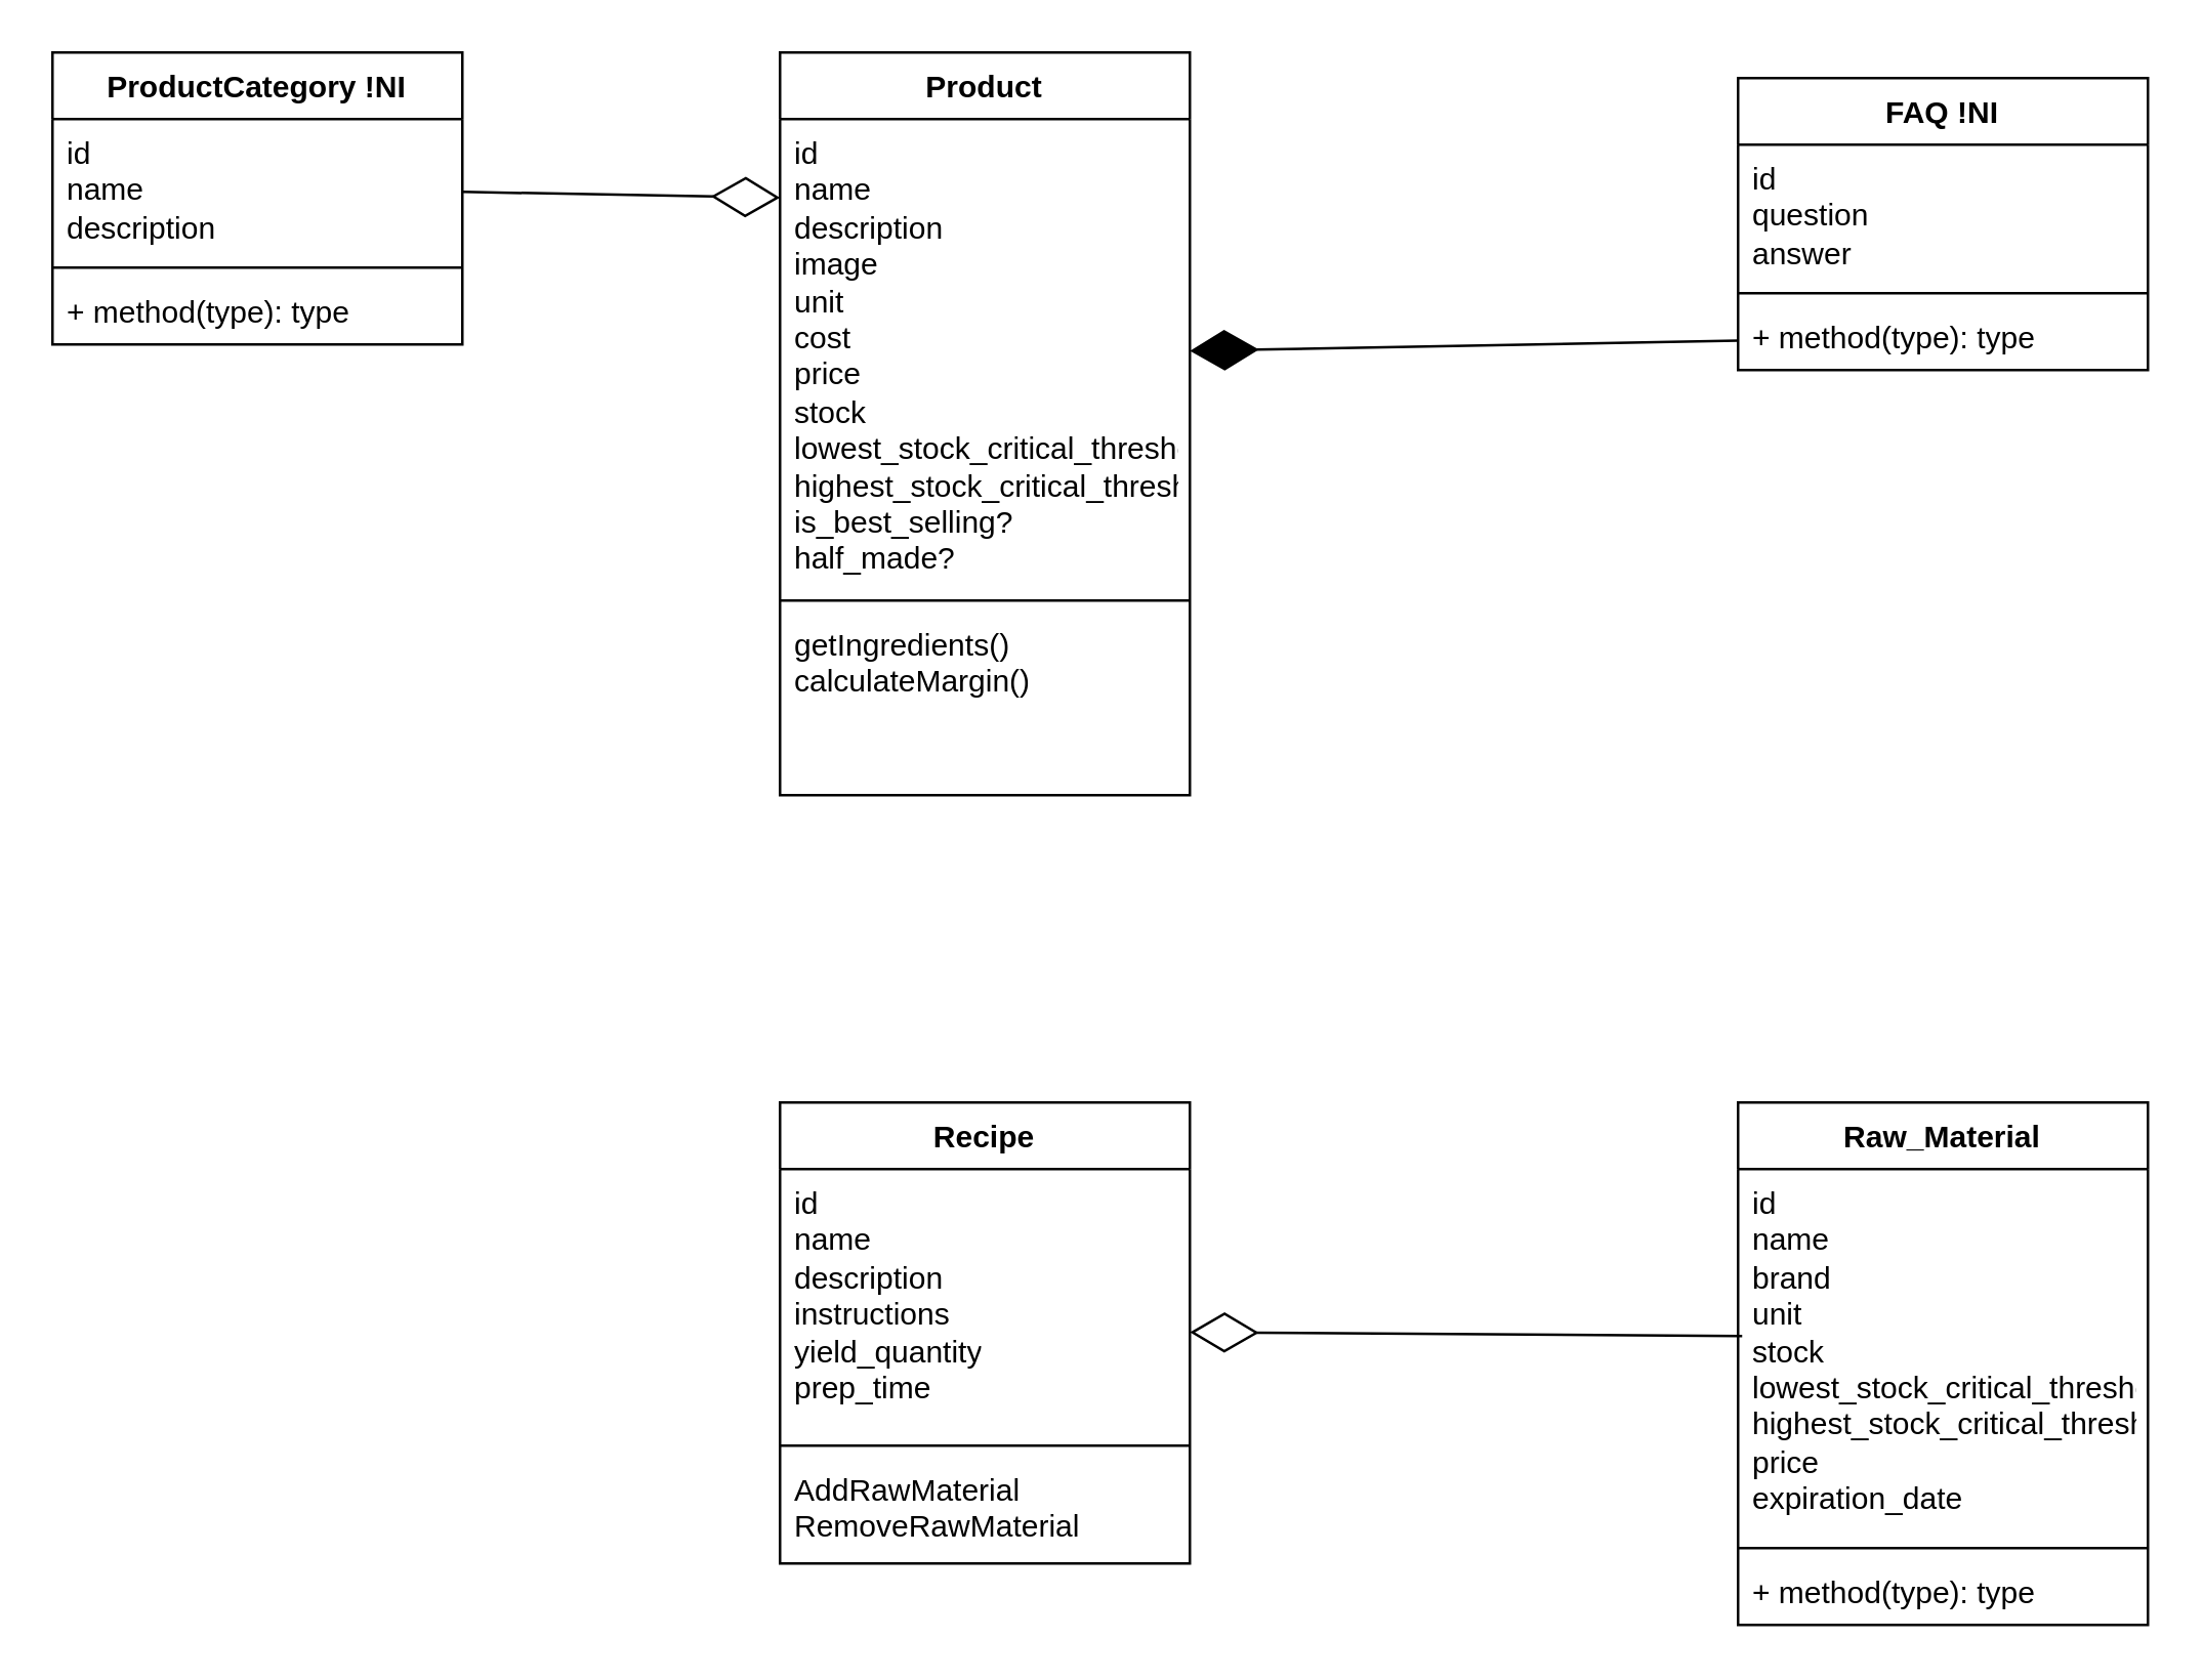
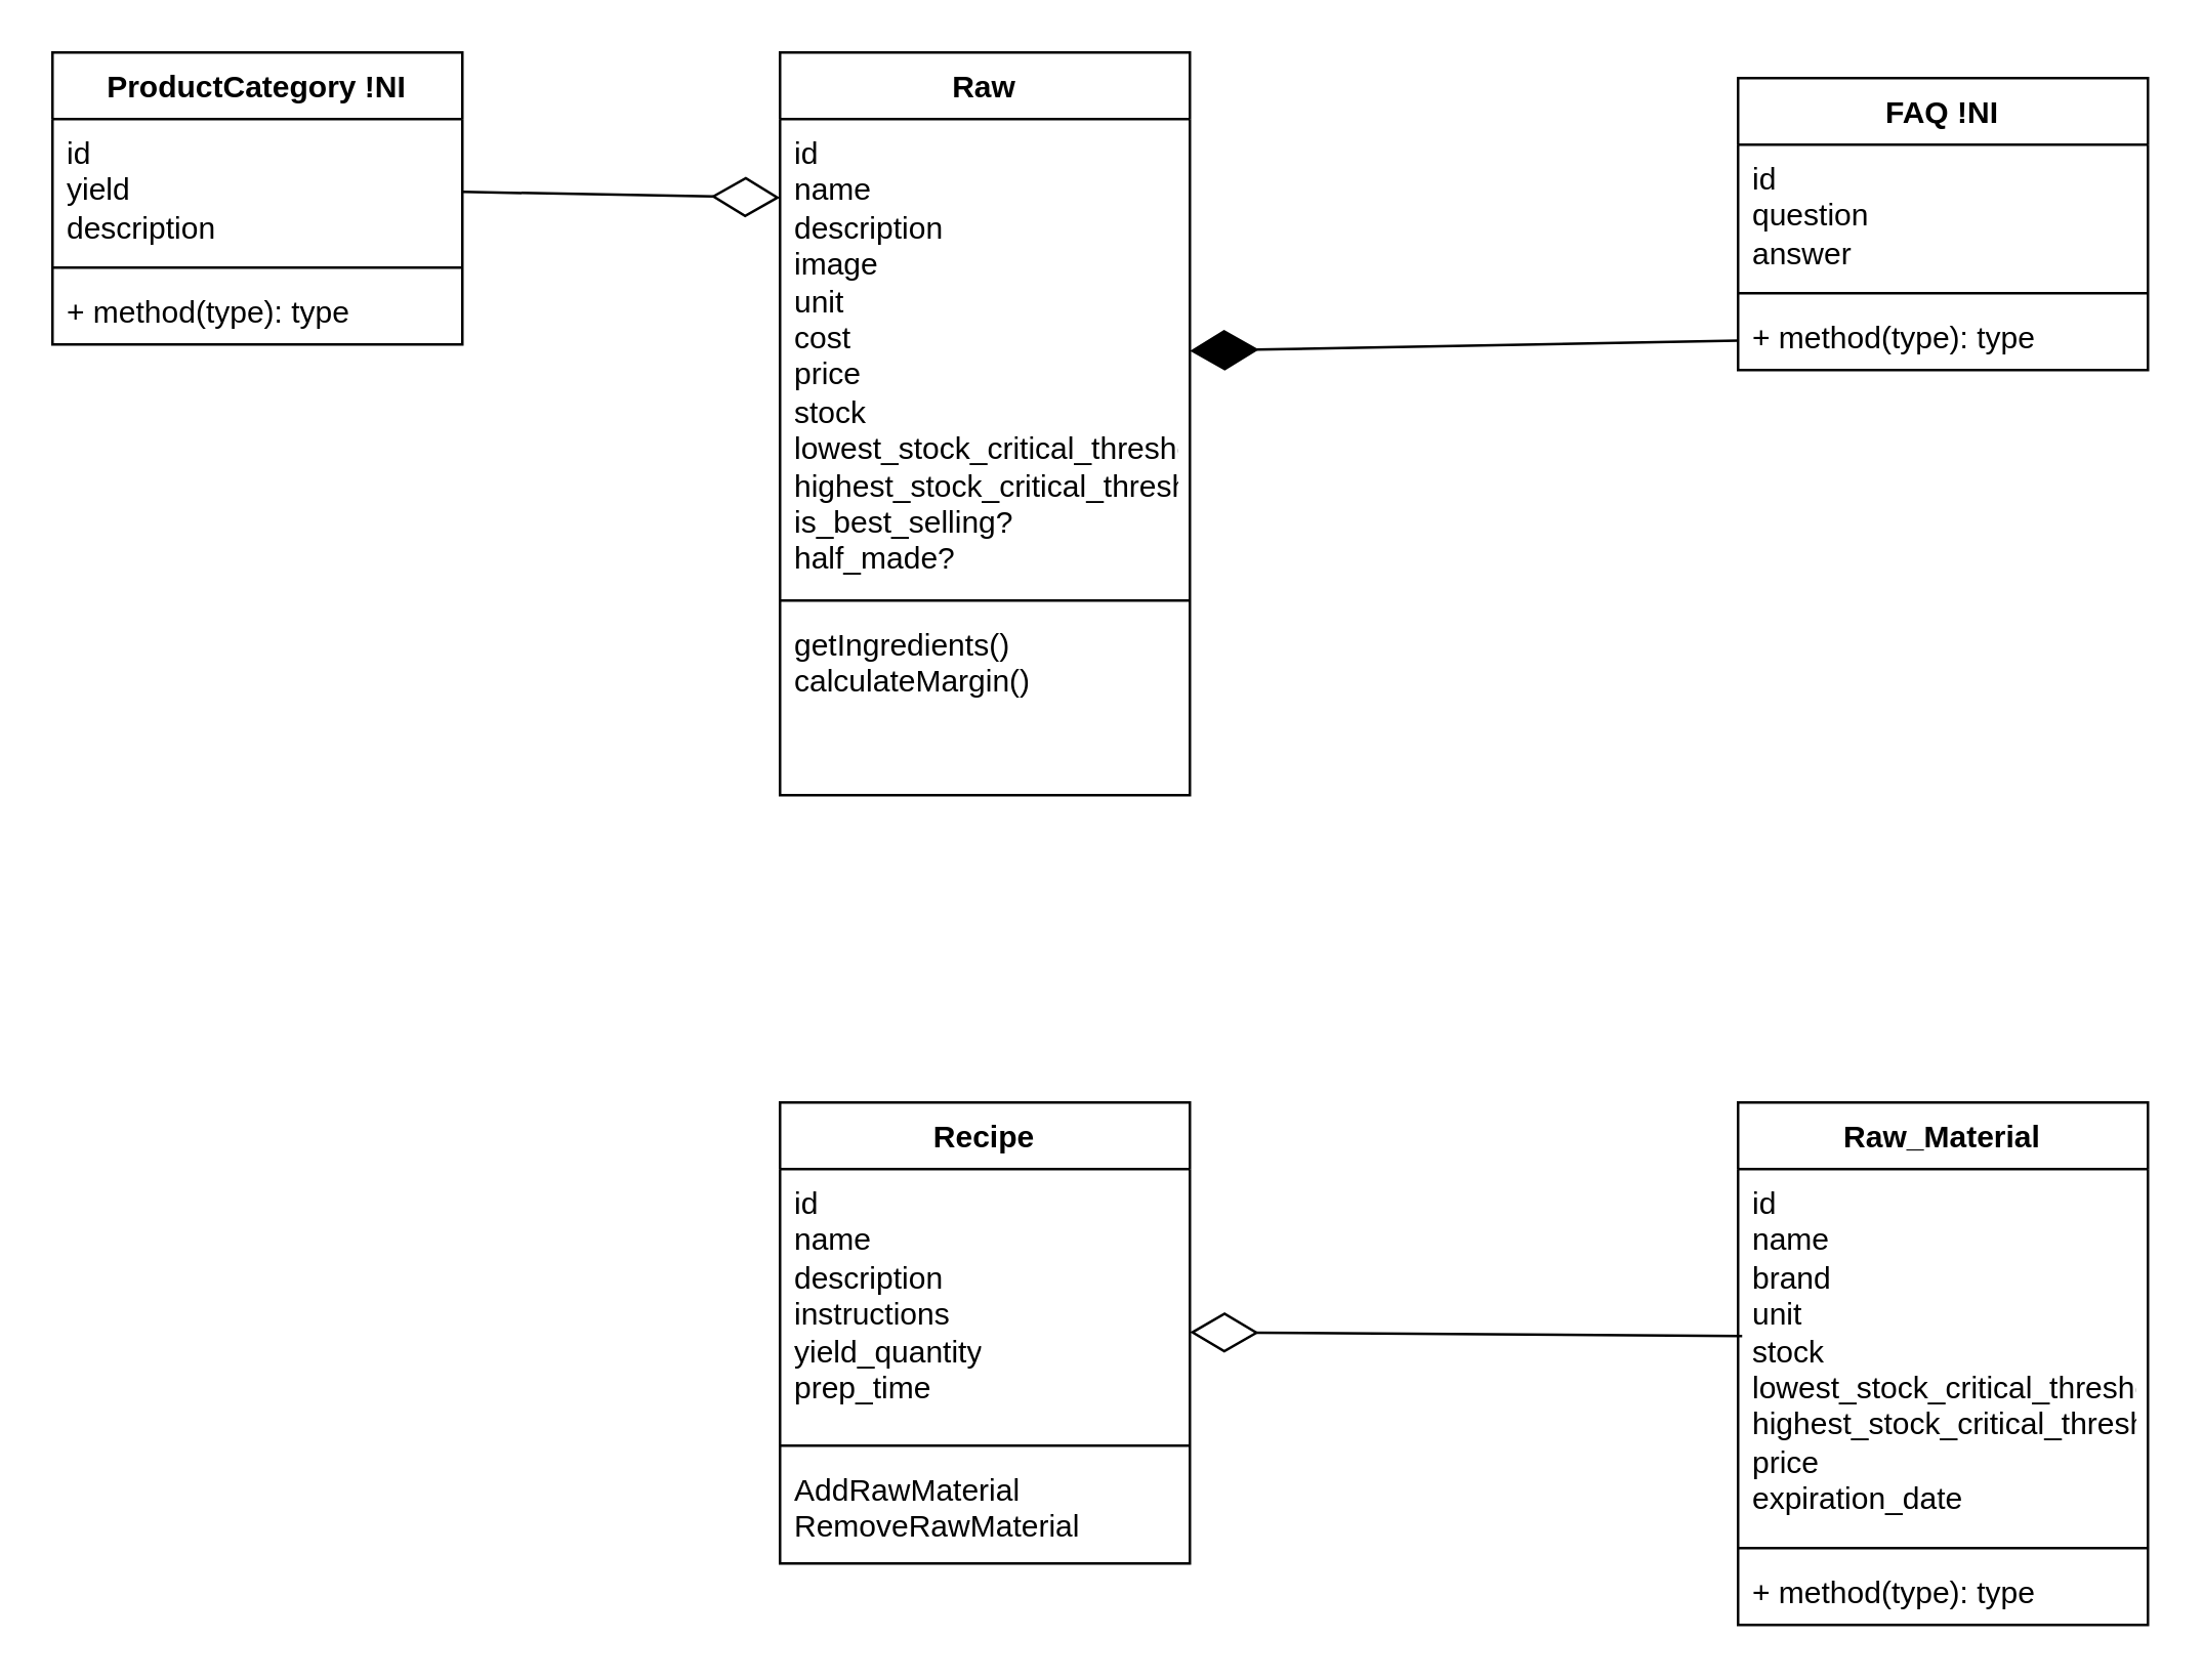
  <mxCell id="0" />
  <mxCell id="1" parent="0" />
- <mxCell id="2" value="Product" style="swimlane;fontStyle=1;align=center;verticalAlign=top;childLayout=stackLayout;horizontal=1;startSize=26;horizontalStack=0;resizeParent=1;resizeParentMax=0;resizeLast=0;collapsible=1;marginBottom=0;whiteSpace=wrap;html=1;" parent="1" vertex="1"><mxGeometry x="304" y="20" width="160" height="290" as="geometry" /></mxCell>
+ <mxCell id="2" value="Raw" style="swimlane;fontStyle=1;align=center;verticalAlign=top;childLayout=stackLayout;horizontal=1;startSize=26;horizontalStack=0;resizeParent=1;resizeParentMax=0;resizeLast=0;collapsible=1;marginBottom=0;whiteSpace=wrap;html=1;" parent="1" vertex="1"><mxGeometry x="304" y="20" width="160" height="290" as="geometry" /></mxCell>
  <mxCell id="3" value="id&lt;br&gt;name&lt;br&gt;description&lt;br&gt;image&lt;br&gt;unit&lt;br&gt;cost&lt;br&gt;price&lt;br&gt;stock&lt;br&gt;lowest_stock_critical_threshold&lt;br&gt;highest_stock_critical_threshold&lt;br&gt;is_best_selling?&lt;br&gt;half_made?&lt;br&gt;" style="text;strokeColor=none;fillColor=none;align=left;verticalAlign=top;spacingLeft=4;spacingRight=4;overflow=hidden;rotatable=0;points=[[0,0.5],[1,0.5]];portConstraint=eastwest;whiteSpace=wrap;html=1;" parent="2" vertex="1"><mxGeometry y="26" width="160" height="184" as="geometry" /></mxCell>
  <mxCell id="4" value="" style="line;strokeWidth=1;fillColor=none;align=left;verticalAlign=middle;spacingTop=-1;spacingLeft=3;spacingRight=3;rotatable=0;labelPosition=right;points=[];portConstraint=eastwest;strokeColor=inherit;" parent="2" vertex="1"><mxGeometry y="210" width="160" height="8" as="geometry" /></mxCell>
  <mxCell id="5" value="getIngredients()&lt;br&gt;calculateMargin()" style="text;strokeColor=none;fillColor=none;align=left;verticalAlign=top;spacingLeft=4;spacingRight=4;overflow=hidden;rotatable=0;points=[[0,0.5],[1,0.5]];portConstraint=eastwest;whiteSpace=wrap;html=1;" parent="2" vertex="1"><mxGeometry y="218" width="160" height="72" as="geometry" /></mxCell>
  <mxCell id="6" value="Recipe" style="swimlane;fontStyle=1;align=center;verticalAlign=top;childLayout=stackLayout;horizontal=1;startSize=26;horizontalStack=0;resizeParent=1;resizeParentMax=0;resizeLast=0;collapsible=1;marginBottom=0;whiteSpace=wrap;html=1;" parent="1" vertex="1"><mxGeometry x="304" y="430" width="160" height="180" as="geometry" /></mxCell>
  <mxCell id="7" value="id&lt;br&gt;name&lt;br&gt;description&lt;br&gt;instructions&lt;br&gt;yield_quantity&lt;br&gt;prep_time" style="text;strokeColor=none;fillColor=none;align=left;verticalAlign=top;spacingLeft=4;spacingRight=4;overflow=hidden;rotatable=0;points=[[0,0.5],[1,0.5]];portConstraint=eastwest;whiteSpace=wrap;html=1;" parent="6" vertex="1"><mxGeometry y="26" width="160" height="104" as="geometry" /></mxCell>
  <mxCell id="8" value="" style="line;strokeWidth=1;fillColor=none;align=left;verticalAlign=middle;spacingTop=-1;spacingLeft=3;spacingRight=3;rotatable=0;labelPosition=right;points=[];portConstraint=eastwest;strokeColor=inherit;" parent="6" vertex="1"><mxGeometry y="130" width="160" height="8" as="geometry" /></mxCell>
  <mxCell id="9" value="AddRawMaterial&lt;br&gt;RemoveRawMaterial&lt;br&gt;" style="text;strokeColor=none;fillColor=none;align=left;verticalAlign=top;spacingLeft=4;spacingRight=4;overflow=hidden;rotatable=0;points=[[0,0.5],[1,0.5]];portConstraint=eastwest;whiteSpace=wrap;html=1;" parent="6" vertex="1"><mxGeometry y="138" width="160" height="42" as="geometry" /></mxCell>
  <mxCell id="10" value="Raw_Material" style="swimlane;fontStyle=1;align=center;verticalAlign=top;childLayout=stackLayout;horizontal=1;startSize=26;horizontalStack=0;resizeParent=1;resizeParentMax=0;resizeLast=0;collapsible=1;marginBottom=0;whiteSpace=wrap;html=1;" parent="1" vertex="1"><mxGeometry x="678" y="430" width="160" height="204" as="geometry" /></mxCell>
  <mxCell id="11" value="id&lt;br&gt;name&lt;br&gt;brand&lt;br&gt;unit&lt;br&gt;stock&lt;br style=&quot;border-color: var(--border-color);&quot;&gt;lowest_stock_critical_threshold&lt;br style=&quot;border-color: var(--border-color);&quot;&gt;highest_stock_critical_threshold&lt;br style=&quot;border-color: var(--border-color);&quot;&gt;price&lt;br&gt;expiration_date" style="text;strokeColor=none;fillColor=none;align=left;verticalAlign=top;spacingLeft=4;spacingRight=4;overflow=hidden;rotatable=0;points=[[0,0.5],[1,0.5]];portConstraint=eastwest;whiteSpace=wrap;html=1;" parent="10" vertex="1"><mxGeometry y="26" width="160" height="144" as="geometry" /></mxCell>
  <mxCell id="12" value="" style="line;strokeWidth=1;fillColor=none;align=left;verticalAlign=middle;spacingTop=-1;spacingLeft=3;spacingRight=3;rotatable=0;labelPosition=right;points=[];portConstraint=eastwest;strokeColor=inherit;" parent="10" vertex="1"><mxGeometry y="170" width="160" height="8" as="geometry" /></mxCell>
  <mxCell id="13" value="+ method(type): type" style="text;strokeColor=none;fillColor=none;align=left;verticalAlign=top;spacingLeft=4;spacingRight=4;overflow=hidden;rotatable=0;points=[[0,0.5],[1,0.5]];portConstraint=eastwest;whiteSpace=wrap;html=1;" parent="10" vertex="1"><mxGeometry y="178" width="160" height="26" as="geometry" /></mxCell>
  <mxCell id="14" value="FAQ !NI" style="swimlane;fontStyle=1;align=center;verticalAlign=top;childLayout=stackLayout;horizontal=1;startSize=26;horizontalStack=0;resizeParent=1;resizeParentMax=0;resizeLast=0;collapsible=1;marginBottom=0;whiteSpace=wrap;html=1;" vertex="1" parent="1"><mxGeometry x="678" y="30" width="160" height="114" as="geometry" /></mxCell>
  <mxCell id="15" value="id&lt;br&gt;question&lt;br&gt;answer" style="text;strokeColor=none;fillColor=none;align=left;verticalAlign=top;spacingLeft=4;spacingRight=4;overflow=hidden;rotatable=0;points=[[0,0.5],[1,0.5]];portConstraint=eastwest;whiteSpace=wrap;html=1;" vertex="1" parent="14"><mxGeometry y="26" width="160" height="54" as="geometry" /></mxCell>
  <mxCell id="16" value="" style="line;strokeWidth=1;fillColor=none;align=left;verticalAlign=middle;spacingTop=-1;spacingLeft=3;spacingRight=3;rotatable=0;labelPosition=right;points=[];portConstraint=eastwest;strokeColor=inherit;" vertex="1" parent="14"><mxGeometry y="80" width="160" height="8" as="geometry" /></mxCell>
  <mxCell id="17" value="+ method(type): type" style="text;strokeColor=none;fillColor=none;align=left;verticalAlign=top;spacingLeft=4;spacingRight=4;overflow=hidden;rotatable=0;points=[[0,0.5],[1,0.5]];portConstraint=eastwest;whiteSpace=wrap;html=1;" vertex="1" parent="14"><mxGeometry y="88" width="160" height="26" as="geometry" /></mxCell>
  <mxCell id="18" value="" style="endArrow=diamondThin;endFill=0;endSize=24;html=1;rounded=0;exitX=0.01;exitY=0.453;exitDx=0;exitDy=0;exitPerimeter=0;" edge="1" parent="1" source="11"><mxGeometry width="160" relative="1" as="geometry"><mxPoint x="684" y="520" as="sourcePoint" /><mxPoint x="464" y="519.71" as="targetPoint" /></mxGeometry></mxCell>
  <mxCell id="19" value="ProductCategory !NI" style="swimlane;fontStyle=1;align=center;verticalAlign=top;childLayout=stackLayout;horizontal=1;startSize=26;horizontalStack=0;resizeParent=1;resizeParentMax=0;resizeLast=0;collapsible=1;marginBottom=0;whiteSpace=wrap;html=1;" vertex="1" parent="1"><mxGeometry x="20" y="20" width="160" height="114" as="geometry" /></mxCell>
- <mxCell id="20" value="id&lt;br&gt;name&lt;br&gt;description" style="text;strokeColor=none;fillColor=none;align=left;verticalAlign=top;spacingLeft=4;spacingRight=4;overflow=hidden;rotatable=0;points=[[0,0.5],[1,0.5]];portConstraint=eastwest;whiteSpace=wrap;html=1;" vertex="1" parent="19"><mxGeometry y="26" width="160" height="54" as="geometry" /></mxCell>
+ <mxCell id="20" value="id&lt;br&gt;yield&lt;br&gt;description" style="text;strokeColor=none;fillColor=none;align=left;verticalAlign=top;spacingLeft=4;spacingRight=4;overflow=hidden;rotatable=0;points=[[0,0.5],[1,0.5]];portConstraint=eastwest;whiteSpace=wrap;html=1;" vertex="1" parent="19"><mxGeometry y="26" width="160" height="54" as="geometry" /></mxCell>
  <mxCell id="21" value="" style="line;strokeWidth=1;fillColor=none;align=left;verticalAlign=middle;spacingTop=-1;spacingLeft=3;spacingRight=3;rotatable=0;labelPosition=right;points=[];portConstraint=eastwest;strokeColor=inherit;" vertex="1" parent="19"><mxGeometry y="80" width="160" height="8" as="geometry" /></mxCell>
  <mxCell id="22" value="+ method(type): type" style="text;strokeColor=none;fillColor=none;align=left;verticalAlign=top;spacingLeft=4;spacingRight=4;overflow=hidden;rotatable=0;points=[[0,0.5],[1,0.5]];portConstraint=eastwest;whiteSpace=wrap;html=1;" vertex="1" parent="19"><mxGeometry y="88" width="160" height="26" as="geometry" /></mxCell>
  <mxCell id="23" value="" style="endArrow=diamondThin;endFill=0;endSize=24;html=1;rounded=0;" edge="1" parent="1" source="20"><mxGeometry width="160" relative="1" as="geometry"><mxPoint x="180" y="76.68" as="sourcePoint" /><mxPoint x="304" y="76.68" as="targetPoint" /></mxGeometry></mxCell>
  <mxCell id="24" value="" style="endArrow=diamondThin;endFill=1;endSize=24;html=1;rounded=0;" edge="1" parent="1" source="17" target="3"><mxGeometry width="160" relative="1" as="geometry"><mxPoint x="682" y="83" as="sourcePoint" /><mxPoint x="463.6" y="81.242" as="targetPoint" /></mxGeometry></mxCell>
